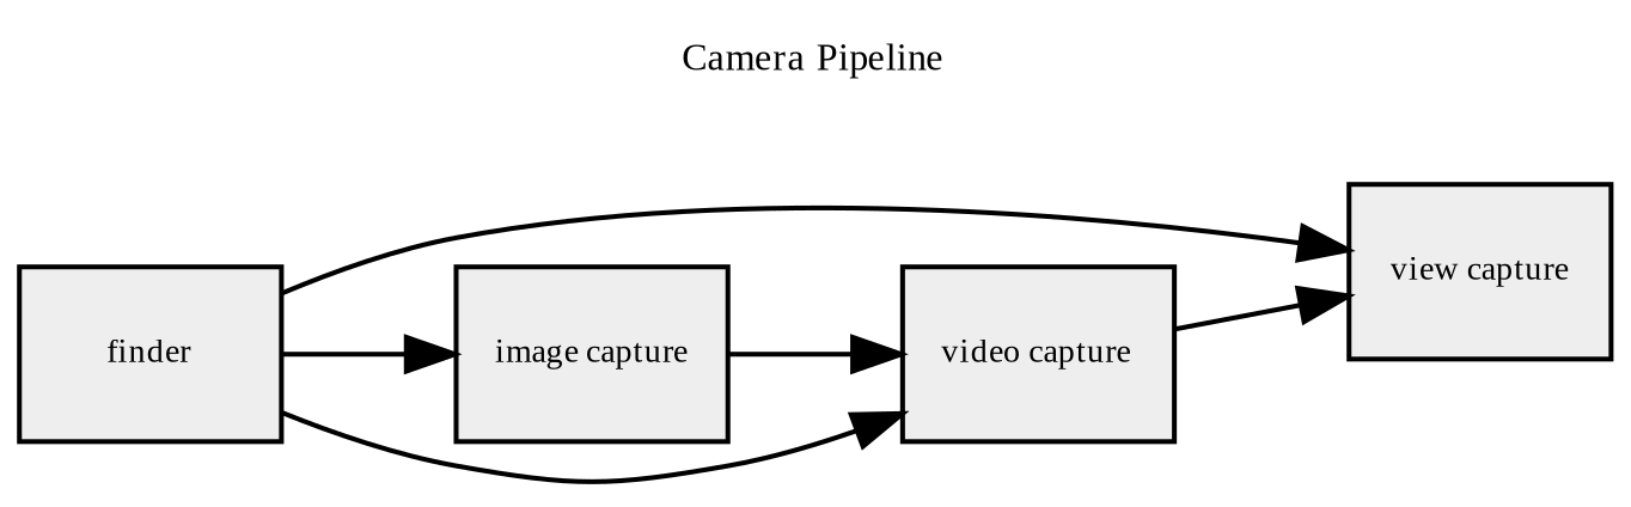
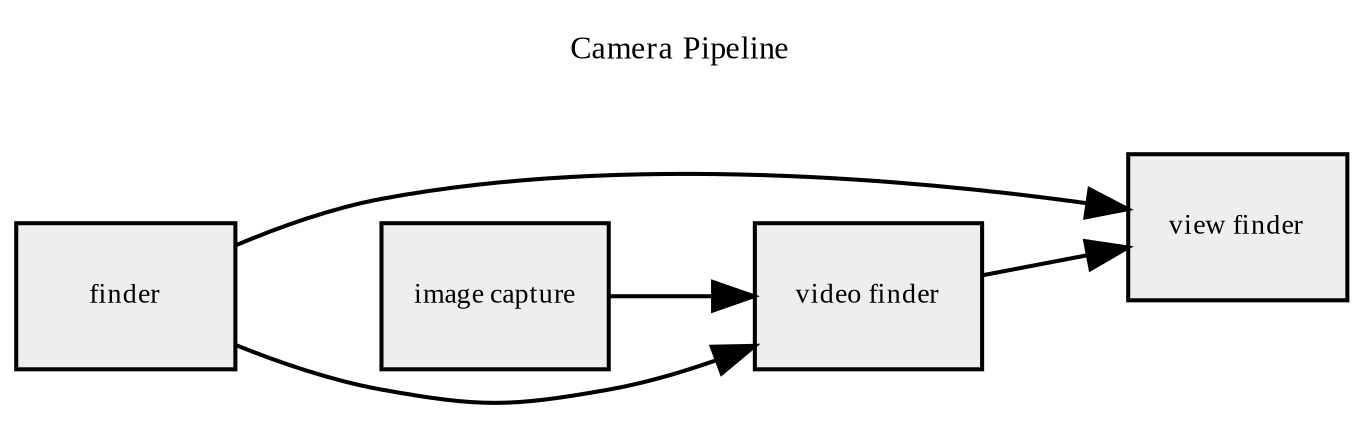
  digraph {
    fontname="Liberation Serif"
    fontsize=8
    label="Camera Pipeline"
    labelloc=t
    nodesep=.15
    rankdir=LR
    node [fillcolor="#eeeeee" fontname="Liberation Serif" fontsize=7 shape=box style=filled]
    edge [fontname="Liberation Serif" fontsize=7 labelfontname="Bitstream Vera Sans" labelfontsize=7]
-   n1 [label="view capture"]
+   n1 [label="view finder"]
    n2 [label="image capture"]
-   n3 [label="video capture"]
+   n3 [label="video finder"]
    n4 [label=finder]
    n2 -> n3
    n3 -> n1
    n4 -> n1
-   n4 -> n2
    n4 -> n3
  }
